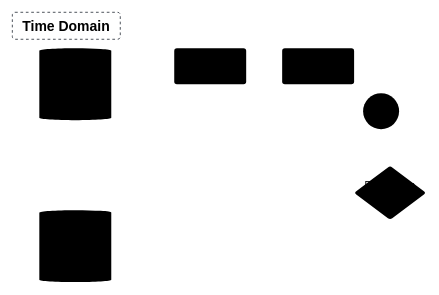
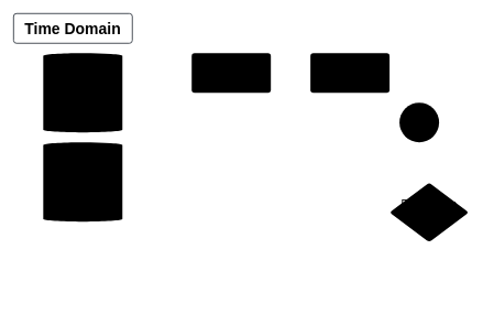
  <mxCell id="0" />
  <mxCell id="1" parent="0" />
  <mxCell id="2" value="Linear Regression" style="html=1;overflow=block;blockSpacing=1;whiteSpace=wrap;fontSize=16.7;spacing=3.8;strokeColor=#unset;rounded=1;absoluteArcSize=1;arcSize=9;fillColor=#unset;strokeWidth=NaN;lucidId=tUlzZQ0rR7q3;" vertex="1" parent="1"><mxGeometry x="290" y="80" width="120" height="60" as="geometry" /></mxCell>
  <mxCell id="3" value="Feature" style="html=1;overflow=block;blockSpacing=1;whiteSpace=wrap;ellipse;fontSize=16.7;spacing=3.8;strokeColor=#unset;rounded=1;absoluteArcSize=1;arcSize=9;fillColor=#unset;strokeWidth=NaN;lucidId=xUlzH13IV_X~;" vertex="1" parent="1"><mxGeometry x="605" y="155" width="60" height="60" as="geometry" /></mxCell>
  <mxCell id="4" value="Regression (process)" style="html=1;overflow=block;blockSpacing=1;whiteSpace=wrap;rhombus;fontSize=16.7;spacing=3.8;strokeColor=#unset;rounded=1;absoluteArcSize=1;arcSize=9;fillColor=#unset;strokeWidth=NaN;lucidId=RVlzYOxM.Xo~;" vertex="1" parent="1"><mxGeometry x="590" y="276" width="120" height="90" as="geometry" /></mxCell>
  <mxCell id="5" value="Continoues Time Series (sequence-to-label)" style="html=1;overflow=block;blockSpacing=1;whiteSpace=wrap;shape=cylinder3;size=4;anchorPointDirection=0;boundedLbl=1;fontSize=16.7;spacing=3.8;strokeColor=#unset;rounded=1;absoluteArcSize=1;arcSize=9;fillColor=#unset;strokeWidth=NaN;lucidId=AXlzL4wqDmtS;" vertex="1" parent="1"><mxGeometry x="65" y="80" width="120" height="120" as="geometry" /></mxCell>
- <mxCell id="6" value="Time Domain" style="html=1;overflow=block;blockSpacing=1;whiteSpace=wrap;fontSize=23.3;fontStyle=1;spacing=0;strokeColor=#3a414a;strokeOpacity=100;fillOpacity=0;rounded=1;absoluteArcSize=1;arcSize=9;fillColor=#000000;strokeWidth=1.5;lucidId=a2lzPlyJABOO;dashed=1;" vertex="1" parent="1"><mxGeometry x="20" y="20" width="180" height="45" as="geometry" /></mxCell>
- <mxCell id="8" value="Equally Sliding Windows Time Series" style="html=1;overflow=block;blockSpacing=1;whiteSpace=wrap;shape=cylinder3;size=4;anchorPointDirection=0;boundedLbl=1;fontSize=16.7;spacing=3.8;strokeColor=#unset;rounded=1;absoluteArcSize=1;arcSize=9;fillColor=#unset;strokeWidth=NaN;lucidId=-5lzNkiLlerd;" vertex="1" parent="1"><mxGeometry x="65" y="350" width="120" height="120" as="geometry" /></mxCell>
+ <mxCell id="6" value="Time Domain" style="html=1;overflow=block;blockSpacing=1;whiteSpace=wrap;fontSize=23.3;fontStyle=1;spacing=0;strokeColor=#3a414a;strokeOpacity=100;fillOpacity=0;rounded=1;absoluteArcSize=1;arcSize=9;fillColor=#000000;strokeWidth=1.5;lucidId=a2lzPlyJABOO;" vertex="1" parent="1"><mxGeometry x="20" y="20" width="180" height="45" as="geometry" /></mxCell>
+ <mxCell id="7" value="Equally Epoched Time Series" style="html=1;overflow=block;blockSpacing=1;whiteSpace=wrap;shape=cylinder3;size=4;anchorPointDirection=0;boundedLbl=1;fontSize=16.7;spacing=3.8;strokeColor=#unset;rounded=1;absoluteArcSize=1;arcSize=9;fillColor=#unset;strokeWidth=NaN;lucidId=V3lzgWcmkv5n;" vertex="1" parent="1"><mxGeometry x="65" y="215" width="120" height="120" as="geometry" /></mxCell>
  <mxCell id="9" value="Future Horizons" style="html=1;overflow=block;blockSpacing=1;whiteSpace=wrap;fontSize=16.7;spacing=3.8;strokeColor=#unset;rounded=1;absoluteArcSize=1;arcSize=9;fillColor=#unset;strokeWidth=NaN;lucidId=w_lzcpIU6CJ1;" vertex="1" parent="1"><mxGeometry x="470" y="80" width="120" height="60" as="geometry" /></mxCell>
